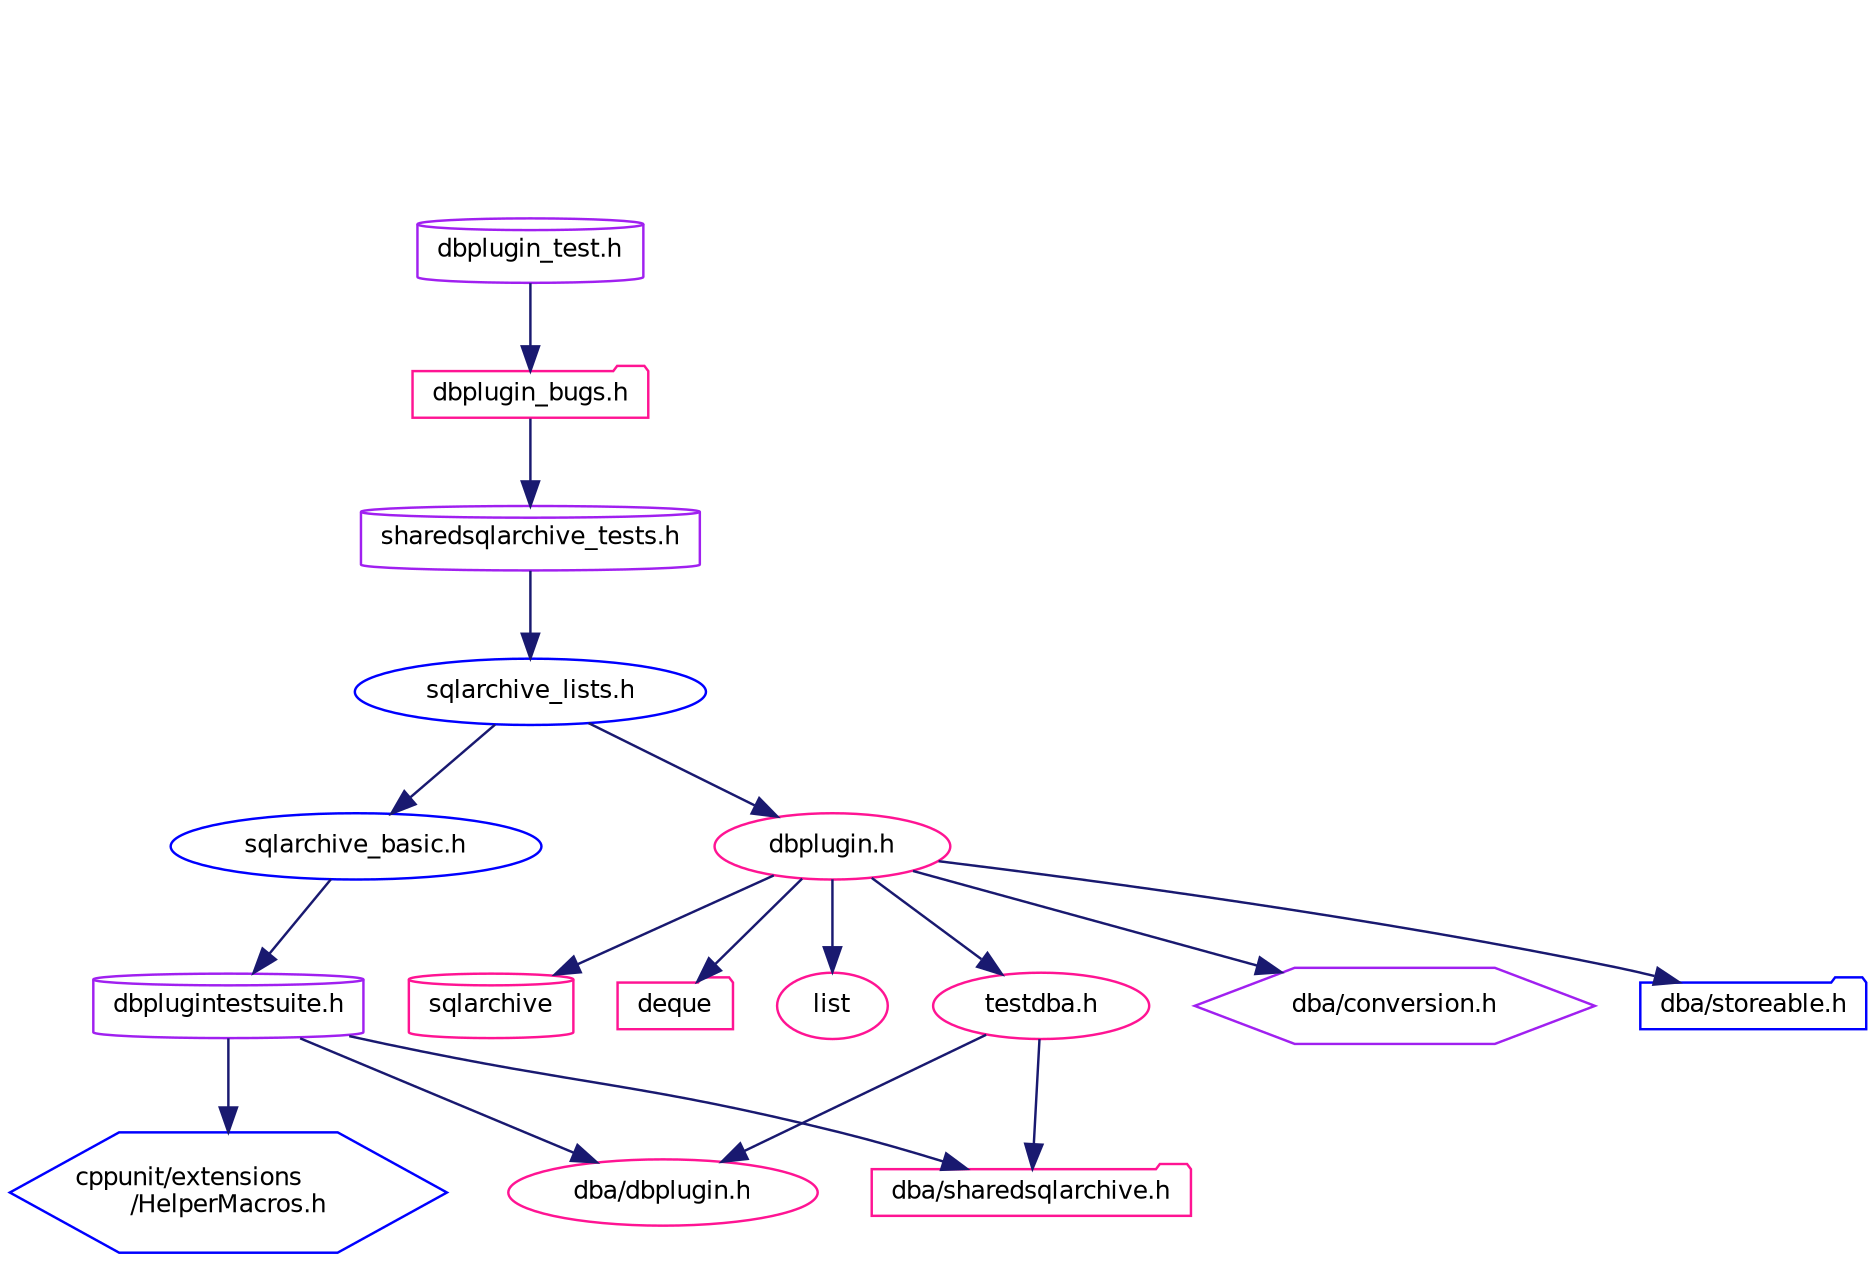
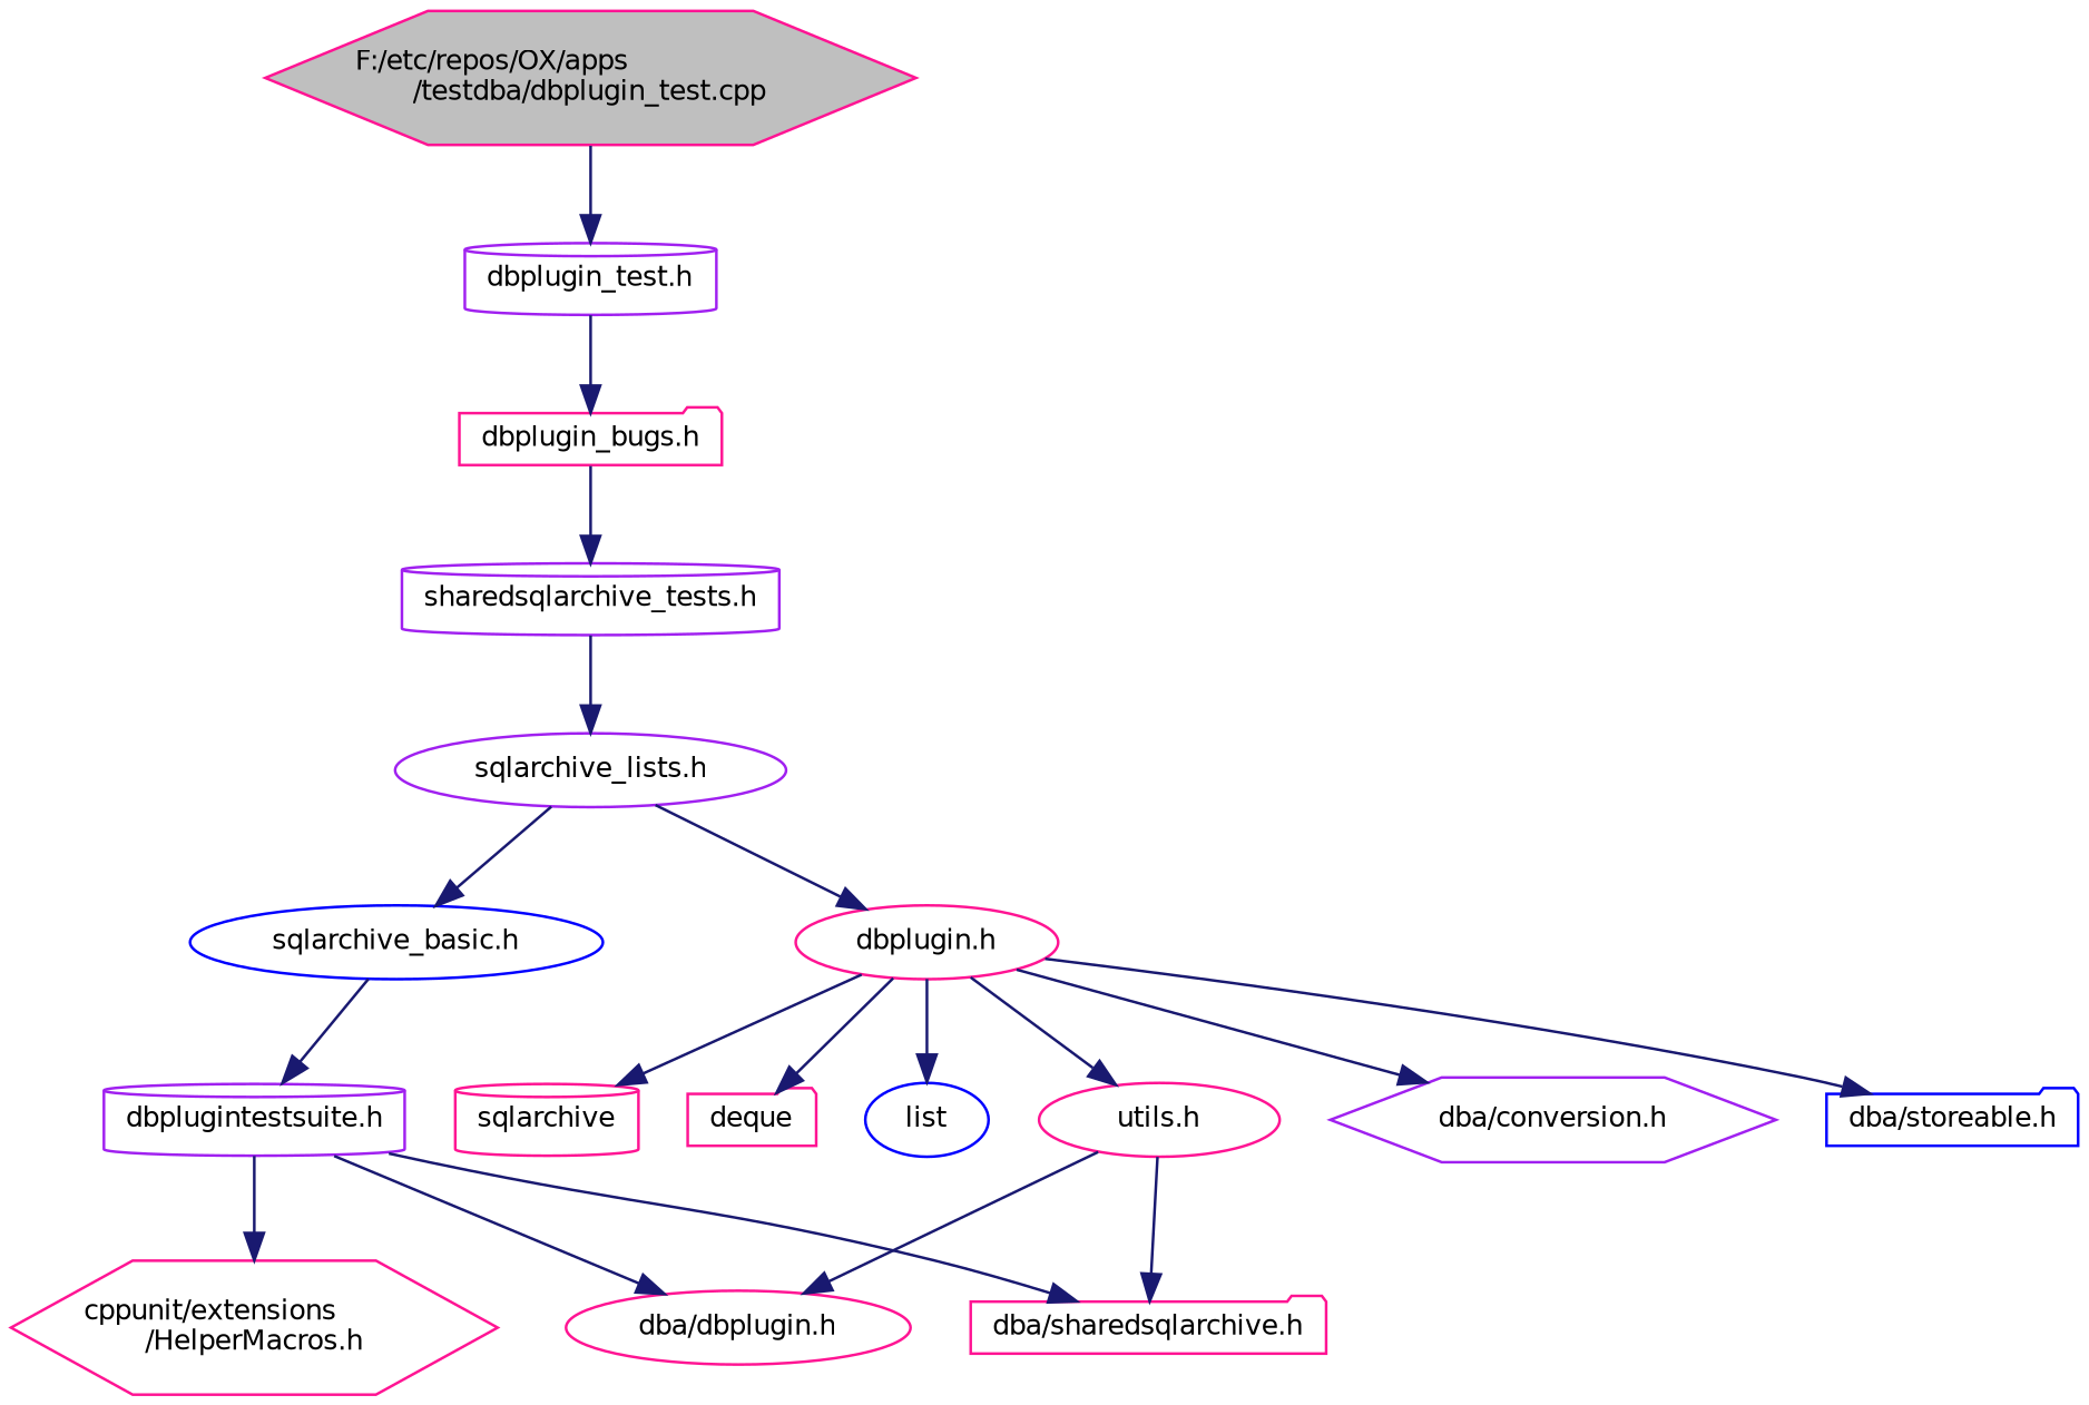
  digraph {
    node [color=deeppink fillcolor=white fontname=Helvetica fontsize=10 shape=ellipse style=filled]
    edge [color=midnightblue fontname=Helvetica fontsize=10 labelfontname=Helvetica labelfontsize=10 style=solid]
+   n1 [fillcolor=grey75 fontcolor=black height=0.2 label="F:/etc/repos/OX/apps\l/testdba/dbplugin_test.cpp" shape=hexagon width=0.4]
    n2 [color=purple height=0.2 label="dbplugin_test.h" shape=cylinder width=0.4]
    n3 [height=0.2 label="dbplugin_bugs.h" shape=folder width=0.4]
    n4 [color=purple height=0.2 label="sharedsqlarchive_tests.h" shape=cylinder width=0.4]
-   n5 [color=blue height=0.2 label="sqlarchive_lists.h" width=0.4]
+   n5 [color=purple height=0.2 label="sqlarchive_lists.h" width=0.4]
    n6 [color=blue height=0.2 label="sqlarchive_basic.h" width=0.4]
    n7 [height=0.2 label="dbplugin.h" width=0.4]
    n8 [color=purple height=0.2 label="dbplugintestsuite.h" shape=cylinder width=0.4]
-   n9 [height=0.2 label="testdba.h" width=0.4]
+   n9 [height=0.2 label="utils.h" width=0.4]
    n10 [color=purple height=0.2 label="dba/conversion.h" shape=hexagon width=0.4]
    n11 [color=blue height=0.2 label="dba/storeable.h" shape=folder width=0.4]
    n12 [height=0.2 label=sqlarchive shape=cylinder width=0.4]
    n13 [height=0.2 label=deque shape=folder width=0.4]
-   n14 [height=0.2 label=list width=0.4]
-   n15 [color=blue height=0.2 label="cppunit/extensions\l/HelperMacros.h" shape=hexagon width=0.4]
+   n14 [color=blue height=0.2 label=list width=0.4]
+   n15 [height=0.2 label="cppunit/extensions\l/HelperMacros.h" shape=hexagon width=0.4]
    n16 [height=0.2 label="dba/sharedsqlarchive.h" shape=folder width=0.4]
    n17 [height=0.2 label="dba/dbplugin.h" width=0.4]
+   n1 -> n2
    n2 -> n3
    n3 -> n4
    n4 -> n5
    n5 -> n6
    n5 -> n7
    n6 -> n8
    n7 -> n9
    n7 -> n10
    n7 -> n11
    n7 -> n12
    n7 -> n13
    n7 -> n14
    n8 -> n15
    n8 -> n16
    n8 -> n17
    n9 -> n16
    n9 -> n17
  }
